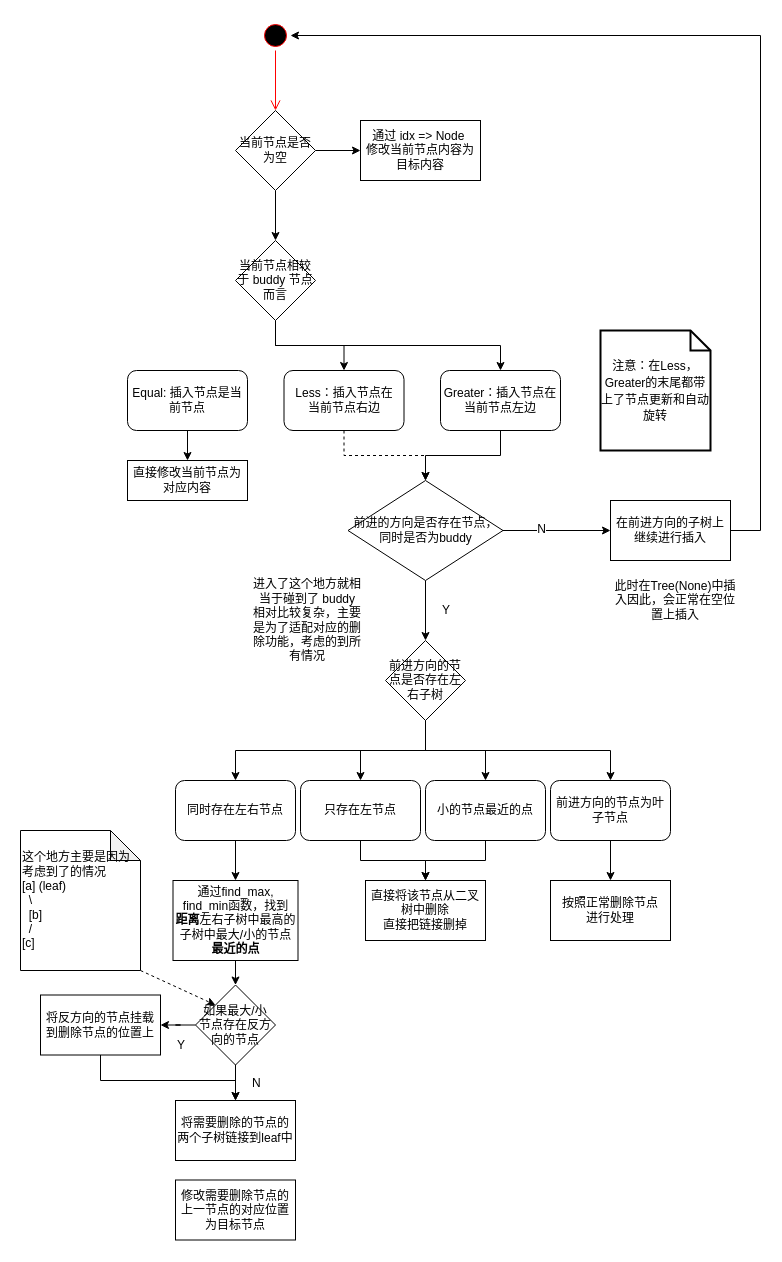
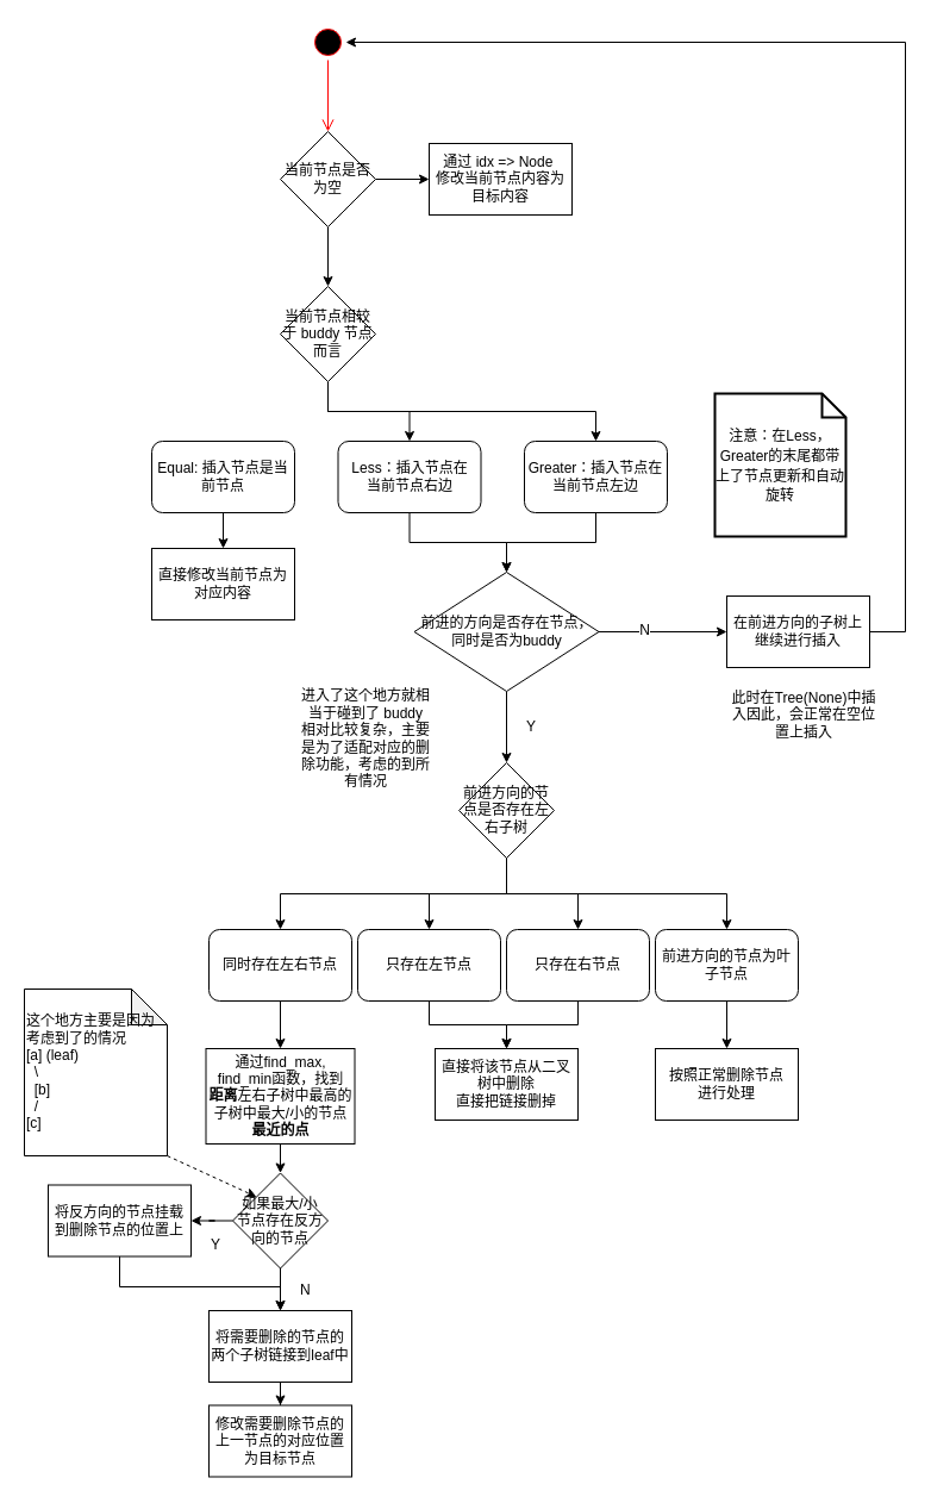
  <mxCell id="0" />
  <mxCell id="1" parent="0" />
  <mxCell id="2" value="" style="ellipse;html=1;shape=startState;fillColor=#000000;strokeColor=#ff0000;" parent="1" vertex="1"><mxGeometry x="260" y="20" width="30" height="30" as="geometry" /></mxCell>
  <mxCell id="3" value="" style="edgeStyle=orthogonalEdgeStyle;html=1;verticalAlign=bottom;endArrow=open;endSize=8;strokeColor=#ff0000;entryX=0.5;entryY=0;entryDx=0;entryDy=0;" parent="1" source="2" target="6" edge="1"><mxGeometry relative="1" as="geometry"><mxPoint x="275" y="120" as="targetPoint" /></mxGeometry></mxCell>
  <mxCell id="4" style="edgeStyle=orthogonalEdgeStyle;rounded=0;orthogonalLoop=1;jettySize=auto;html=1;exitX=1;exitY=0.5;exitDx=0;exitDy=0;entryX=0;entryY=0.5;entryDx=0;entryDy=0;" parent="1" source="6" target="7" edge="1"><mxGeometry relative="1" as="geometry"><mxPoint x="360" y="150.333" as="targetPoint" /></mxGeometry></mxCell>
  <mxCell id="5" style="edgeStyle=orthogonalEdgeStyle;rounded=0;orthogonalLoop=1;jettySize=auto;html=1;exitX=0.5;exitY=1;exitDx=0;exitDy=0;entryX=0.5;entryY=0;entryDx=0;entryDy=0;" parent="1" source="6" target="10" edge="1"><mxGeometry relative="1" as="geometry" /></mxCell>
  <mxCell id="6" value="当前节点是否为空" style="rhombus;whiteSpace=wrap;html=1;" parent="1" vertex="1"><mxGeometry x="235" y="110" width="80" height="80" as="geometry" /></mxCell>
  <mxCell id="7" value="通过 idx =&amp;gt; Node&amp;nbsp;&lt;br&gt;修改当前节点内容为目标内容" style="rounded=0;whiteSpace=wrap;html=1;" parent="1" vertex="1"><mxGeometry x="360" y="120" width="120" height="60" as="geometry" /></mxCell>
  <mxCell id="8" style="edgeStyle=orthogonalEdgeStyle;rounded=0;orthogonalLoop=1;jettySize=auto;html=1;exitX=0.5;exitY=1;exitDx=0;exitDy=0;entryX=0.5;entryY=0;entryDx=0;entryDy=0;" parent="1" source="10" target="12" edge="1"><mxGeometry relative="1" as="geometry"><mxPoint x="180" y="390" as="targetPoint" /></mxGeometry></mxCell>
  <mxCell id="9" style="edgeStyle=orthogonalEdgeStyle;rounded=0;orthogonalLoop=1;jettySize=auto;html=1;exitX=0.5;exitY=1;exitDx=0;exitDy=0;" parent="1" source="10" target="16" edge="1"><mxGeometry relative="1" as="geometry" /></mxCell>
  <mxCell id="10" value="当前节点相较于 buddy 节点而言" style="rhombus;whiteSpace=wrap;html=1;" parent="1" vertex="1"><mxGeometry x="235" y="240" width="80" height="80" as="geometry" /></mxCell>
- <mxCell id="11" style="edgeStyle=orthogonalEdgeStyle;rounded=0;orthogonalLoop=1;jettySize=auto;html=1;dashed=1;" parent="1" source="12" target="20" edge="1"><mxGeometry relative="1" as="geometry" /></mxCell>
+ <mxCell id="11" style="edgeStyle=orthogonalEdgeStyle;rounded=0;orthogonalLoop=1;jettySize=auto;html=1;" parent="1" source="12" target="20" edge="1"><mxGeometry relative="1" as="geometry" /></mxCell>
  <mxCell id="12" value="Less：插入节点在&lt;br&gt;当前节点右边" style="rounded=1;whiteSpace=wrap;html=1;" parent="1" vertex="1"><mxGeometry x="283.5" y="370" width="120" height="60" as="geometry" /></mxCell>
  <mxCell id="13" style="edgeStyle=orthogonalEdgeStyle;rounded=0;orthogonalLoop=1;jettySize=auto;html=1;" parent="1" source="14" target="54" edge="1"><mxGeometry relative="1" as="geometry" /></mxCell>
  <mxCell id="14" value="Equal: 插入节点是当前节点" style="rounded=1;whiteSpace=wrap;html=1;" parent="1" vertex="1"><mxGeometry x="127" y="370" width="120" height="60" as="geometry" /></mxCell>
  <mxCell id="15" style="edgeStyle=orthogonalEdgeStyle;rounded=0;orthogonalLoop=1;jettySize=auto;html=1;" parent="1" source="16" target="20" edge="1"><mxGeometry relative="1" as="geometry" /></mxCell>
  <mxCell id="16" value="Greater：插入节点在当前节点左边" style="rounded=1;whiteSpace=wrap;html=1;" parent="1" vertex="1"><mxGeometry x="440" y="370" width="120" height="60" as="geometry" /></mxCell>
  <mxCell id="17" style="edgeStyle=orthogonalEdgeStyle;rounded=0;orthogonalLoop=1;jettySize=auto;html=1;exitX=1;exitY=0.5;exitDx=0;exitDy=0;entryX=0;entryY=0.5;entryDx=0;entryDy=0;" parent="1" source="20" target="22" edge="1"><mxGeometry relative="1" as="geometry"><mxPoint x="610" y="530" as="targetPoint" /></mxGeometry></mxCell>
  <mxCell id="18" value="N" style="text;html=1;resizable=0;points=[];align=center;verticalAlign=middle;labelBackgroundColor=#ffffff;" parent="17" vertex="1" connectable="0"><mxGeometry x="-0.29" y="2" relative="1" as="geometry"><mxPoint as="offset" /></mxGeometry></mxCell>
  <mxCell id="19" style="edgeStyle=orthogonalEdgeStyle;rounded=0;orthogonalLoop=1;jettySize=auto;html=1;exitX=0.5;exitY=1;exitDx=0;exitDy=0;entryX=0.5;entryY=0;entryDx=0;entryDy=0;" parent="1" source="20" target="28" edge="1"><mxGeometry relative="1" as="geometry"><mxPoint x="425" y="610" as="targetPoint" /></mxGeometry></mxCell>
  <mxCell id="20" value="前进的方向是否存在节点，同时是否为buddy" style="rhombus;whiteSpace=wrap;html=1;" parent="1" vertex="1"><mxGeometry x="347.5" y="480" width="155" height="100" as="geometry" /></mxCell>
  <mxCell id="21" style="edgeStyle=orthogonalEdgeStyle;rounded=0;orthogonalLoop=1;jettySize=auto;html=1;" parent="1" source="22" target="2" edge="1"><mxGeometry relative="1" as="geometry"><Array as="points"><mxPoint x="760" y="530" /><mxPoint x="760" y="35" /></Array></mxGeometry></mxCell>
  <mxCell id="22" value="在前进方向的子树上继续进行插入" style="rounded=0;whiteSpace=wrap;html=1;" parent="1" vertex="1"><mxGeometry x="610" y="500" width="120" height="60" as="geometry" /></mxCell>
  <mxCell id="23" value="此时在Tree(None)中插入因此，会正常在空位置上插入" style="text;html=1;strokeColor=none;fillColor=none;align=center;verticalAlign=middle;whiteSpace=wrap;rounded=0;" parent="1" vertex="1"><mxGeometry x="610" y="570" width="130" height="60" as="geometry" /></mxCell>
  <mxCell id="24" style="edgeStyle=orthogonalEdgeStyle;rounded=0;orthogonalLoop=1;jettySize=auto;html=1;" parent="1" source="28" target="32" edge="1"><mxGeometry relative="1" as="geometry" /></mxCell>
  <mxCell id="25" style="edgeStyle=orthogonalEdgeStyle;rounded=0;orthogonalLoop=1;jettySize=auto;html=1;exitX=0.5;exitY=1;exitDx=0;exitDy=0;" parent="1" source="28" target="30" edge="1"><mxGeometry relative="1" as="geometry" /></mxCell>
  <mxCell id="26" style="edgeStyle=orthogonalEdgeStyle;rounded=0;orthogonalLoop=1;jettySize=auto;html=1;exitX=0.5;exitY=1;exitDx=0;exitDy=0;" parent="1" source="28" target="34" edge="1"><mxGeometry relative="1" as="geometry" /></mxCell>
  <mxCell id="27" style="edgeStyle=orthogonalEdgeStyle;rounded=0;orthogonalLoop=1;jettySize=auto;html=1;exitX=0.5;exitY=1;exitDx=0;exitDy=0;entryX=0.5;entryY=0;entryDx=0;entryDy=0;" parent="1" source="28" target="36" edge="1"><mxGeometry relative="1" as="geometry" /></mxCell>
  <mxCell id="28" value="前进方向的节点是否存在左右子树" style="rhombus;whiteSpace=wrap;html=1;" parent="1" vertex="1"><mxGeometry x="385" y="640" width="80" height="80" as="geometry" /></mxCell>
  <mxCell id="29" style="edgeStyle=orthogonalEdgeStyle;rounded=0;orthogonalLoop=1;jettySize=auto;html=1;" parent="1" source="30" target="40" edge="1"><mxGeometry relative="1" as="geometry" /></mxCell>
  <mxCell id="30" value="同时存在左右节点" style="rounded=1;whiteSpace=wrap;html=1;" parent="1" vertex="1"><mxGeometry x="175" y="780" width="120" height="60" as="geometry" /></mxCell>
  <mxCell id="31" style="edgeStyle=orthogonalEdgeStyle;rounded=0;orthogonalLoop=1;jettySize=auto;html=1;" parent="1" source="32" target="53" edge="1"><mxGeometry relative="1" as="geometry" /></mxCell>
  <mxCell id="32" value="只存在左节点" style="rounded=1;whiteSpace=wrap;html=1;" parent="1" vertex="1"><mxGeometry x="300" y="780" width="120" height="60" as="geometry" /></mxCell>
  <mxCell id="33" style="edgeStyle=orthogonalEdgeStyle;rounded=0;orthogonalLoop=1;jettySize=auto;html=1;entryX=0.5;entryY=0;entryDx=0;entryDy=0;" parent="1" source="34" target="53" edge="1"><mxGeometry relative="1" as="geometry" /></mxCell>
- <mxCell id="34" value="小的节点最近的点" style="rounded=1;whiteSpace=wrap;html=1;" parent="1" vertex="1"><mxGeometry x="425" y="780" width="120" height="60" as="geometry" /></mxCell>
+ <mxCell id="34" value="只存在右节点" style="rounded=1;whiteSpace=wrap;html=1;" parent="1" vertex="1"><mxGeometry x="425" y="780" width="120" height="60" as="geometry" /></mxCell>
  <mxCell id="35" style="edgeStyle=orthogonalEdgeStyle;rounded=0;orthogonalLoop=1;jettySize=auto;html=1;" parent="1" source="36" target="37" edge="1"><mxGeometry relative="1" as="geometry" /></mxCell>
  <mxCell id="36" value="前进方向的节点为叶子节点" style="rounded=1;whiteSpace=wrap;html=1;" parent="1" vertex="1"><mxGeometry x="550" y="780" width="120" height="60" as="geometry" /></mxCell>
  <mxCell id="37" value="按照正常删除节点&lt;br&gt;进行处理" style="rounded=0;whiteSpace=wrap;html=1;" parent="1" vertex="1"><mxGeometry x="550" y="880" width="120" height="60" as="geometry" /></mxCell>
  <mxCell id="38" value="Y" style="text;html=1;resizable=0;points=[];autosize=1;align=left;verticalAlign=top;spacingTop=-4;" parent="1" vertex="1"><mxGeometry x="440" y="600" width="20" height="20" as="geometry" /></mxCell>
  <mxCell id="39" style="edgeStyle=orthogonalEdgeStyle;rounded=0;orthogonalLoop=1;jettySize=auto;html=1;" parent="1" source="40" target="43" edge="1"><mxGeometry relative="1" as="geometry" /></mxCell>
  <mxCell id="40" value="通过find_max, find_min函数，找到&lt;br&gt;&lt;b&gt;距离&lt;/b&gt;左右子树中最高的子树中最大/小的节点&lt;b&gt;最近的点&lt;/b&gt;" style="rounded=0;whiteSpace=wrap;html=1;" parent="1" vertex="1"><mxGeometry x="172.5" y="880" width="125" height="80" as="geometry" /></mxCell>
  <mxCell id="41" style="edgeStyle=orthogonalEdgeStyle;rounded=0;orthogonalLoop=1;jettySize=auto;html=1;" parent="1" source="43" target="45" edge="1"><mxGeometry relative="1" as="geometry" /></mxCell>
  <mxCell id="42" style="edgeStyle=orthogonalEdgeStyle;rounded=0;orthogonalLoop=1;jettySize=auto;html=1;" parent="1" source="43" target="51" edge="1"><mxGeometry relative="1" as="geometry" /></mxCell>
  <mxCell id="43" value="如果最大/小&lt;br&gt;节点存在反方向的节点" style="rhombus;whiteSpace=wrap;html=1;" parent="1" vertex="1"><mxGeometry x="195" y="984.5" width="80" height="80" as="geometry" /></mxCell>
  <mxCell id="44" style="edgeStyle=orthogonalEdgeStyle;rounded=0;orthogonalLoop=1;jettySize=auto;html=1;entryX=0.5;entryY=0;entryDx=0;entryDy=0;" parent="1" source="45" target="51" edge="1"><mxGeometry relative="1" as="geometry"><Array as="points"><mxPoint x="100" y="1080" /><mxPoint x="235" y="1080" /></Array></mxGeometry></mxCell>
  <mxCell id="45" value="将反方向的节点挂载到删除节点的位置上" style="rounded=0;whiteSpace=wrap;html=1;" parent="1" vertex="1"><mxGeometry x="40" y="994.5" width="120" height="60" as="geometry" /></mxCell>
  <mxCell id="46" value="这个地方主要是因为考虑到了的情况&lt;br&gt;[a] (leaf)&lt;br&gt;&amp;nbsp; \&lt;br&gt;&amp;nbsp; [b]&lt;br&gt;&amp;nbsp; /&lt;br&gt;[c]" style="shape=note;whiteSpace=wrap;html=1;backgroundOutline=1;darkOpacity=0.05;align=left;" parent="1" vertex="1"><mxGeometry x="20" y="830" width="120" height="140" as="geometry" /></mxCell>
  <mxCell id="47" value="" style="endArrow=classic;html=1;entryX=0;entryY=0;entryDx=0;entryDy=0;exitX=1;exitY=1;exitDx=0;exitDy=0;exitPerimeter=0;dashed=1;" parent="1" source="46" target="43" edge="1"><mxGeometry width="50" height="50" relative="1" as="geometry"><mxPoint x="0" y="1250" as="sourcePoint" /><mxPoint x="50" y="1200" as="targetPoint" /></mxGeometry></mxCell>
  <mxCell id="48" value="N" style="text;html=1;resizable=0;points=[];autosize=1;align=left;verticalAlign=top;spacingTop=-4;" parent="1" vertex="1"><mxGeometry x="250" y="1072.5" width="20" height="20" as="geometry" /></mxCell>
  <mxCell id="49" value="Y" style="text;html=1;resizable=0;points=[];autosize=1;align=left;verticalAlign=top;spacingTop=-4;" parent="1" vertex="1"><mxGeometry x="175" y="1034.5" width="20" height="20" as="geometry" /></mxCell>
+ <mxCell id="50" style="edgeStyle=orthogonalEdgeStyle;rounded=0;orthogonalLoop=1;jettySize=auto;html=1;" parent="1" source="51" target="52" edge="1"><mxGeometry relative="1" as="geometry" /></mxCell>
  <mxCell id="51" value="将需要删除的节点的两个子树链接到leaf中" style="rounded=0;whiteSpace=wrap;html=1;" parent="1" vertex="1"><mxGeometry x="175" y="1100" width="120" height="60" as="geometry" /></mxCell>
  <mxCell id="52" value="修改需要删除节点的上一节点的对应位置为目标节点" style="rounded=0;whiteSpace=wrap;html=1;" parent="1" vertex="1"><mxGeometry x="175" y="1179.5" width="120" height="60" as="geometry" /></mxCell>
  <mxCell id="53" value="直接将该节点从二叉树中删除&lt;br&gt;直接把链接删掉" style="rounded=0;whiteSpace=wrap;html=1;" parent="1" vertex="1"><mxGeometry x="365" y="880" width="120" height="60" as="geometry" /></mxCell>
- <mxCell id="54" value="直接修改当前节点为对应内容" style="rounded=0;whiteSpace=wrap;html=1;" parent="1" vertex="1"><mxGeometry x="127" y="460" width="120" height="40" as="geometry" /></mxCell>
+ <mxCell id="54" value="直接修改当前节点为对应内容" style="rounded=0;whiteSpace=wrap;html=1;" parent="1" vertex="1"><mxGeometry x="127" y="460" width="120" height="60" as="geometry" /></mxCell>
  <mxCell id="55" value="&lt;font style=&quot;font-size: 12px&quot;&gt;注意：在Less，Greater的末尾都带上了节点更新和自动旋转&lt;/font&gt;" style="shape=note;strokeWidth=2;fontSize=14;size=20;whiteSpace=wrap;html=1;" parent="1" vertex="1"><mxGeometry x="600" y="330" width="110" height="120" as="geometry" /></mxCell>
  <mxCell id="56" value="进入了这个地方就相当于碰到了 buddy&lt;br&gt;相对比较复杂，主要是为了适配对应的删除功能，考虑的到所有情况" style="text;html=1;strokeColor=none;fillColor=none;align=center;verticalAlign=middle;whiteSpace=wrap;rounded=0;" parent="1" vertex="1"><mxGeometry x="247" y="560" width="120" height="120" as="geometry" /></mxCell>
